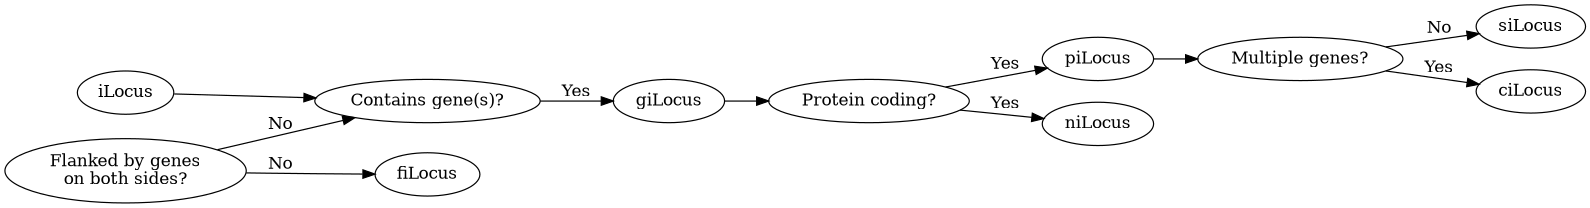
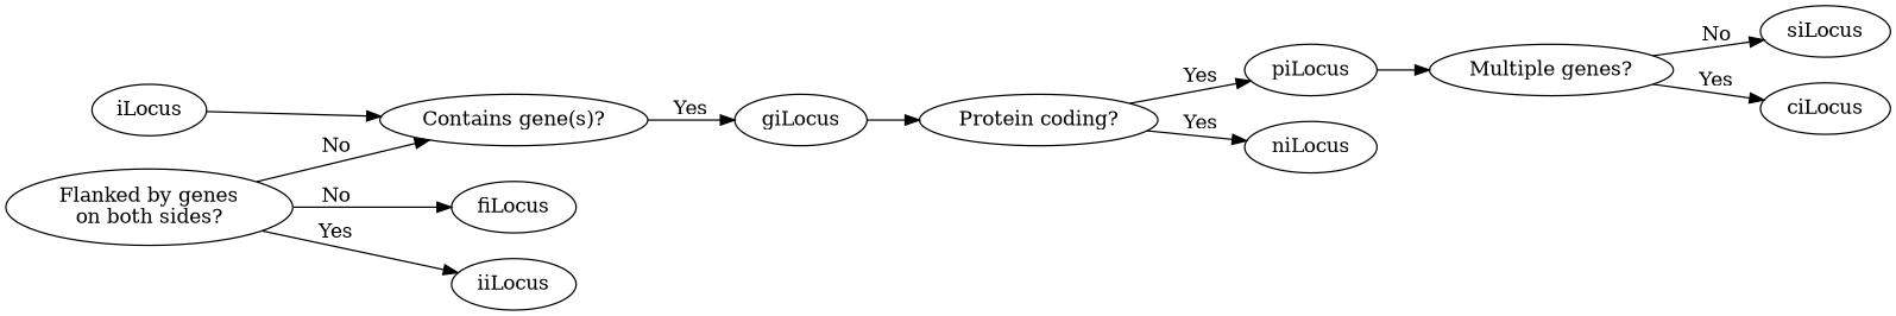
  digraph {
    rankdir=LR
    n1 [label=iLocus]
    n2 [label="Contains gene(s)?"]
    n3 [label=giLocus]
    n4 [label="Protein coding?"]
    n5 [label=piLocus]
    n6 [label=niLocus]
    n7 [label="Multiple genes?"]
    n8 [label=siLocus]
    n9 [label=ciLocus]
    n10 [label=fiLocus]
+   n11 [label=iiLocus]
    n12 [label="Flanked by genes\non both sides?"]
    n1 -> n2
    n2 -> n3 [label=Yes]
    n3 -> n4
    n4 -> n5 [label=Yes]
    n4 -> n6 [label=Yes]
    n5 -> n7
    n7 -> n8 [label=No]
    n7 -> n9 [label=Yes]
    n12 -> n2 [label=No]
    n12 -> n10 [label=No]
+   n12 -> n11 [label=Yes]
  }
